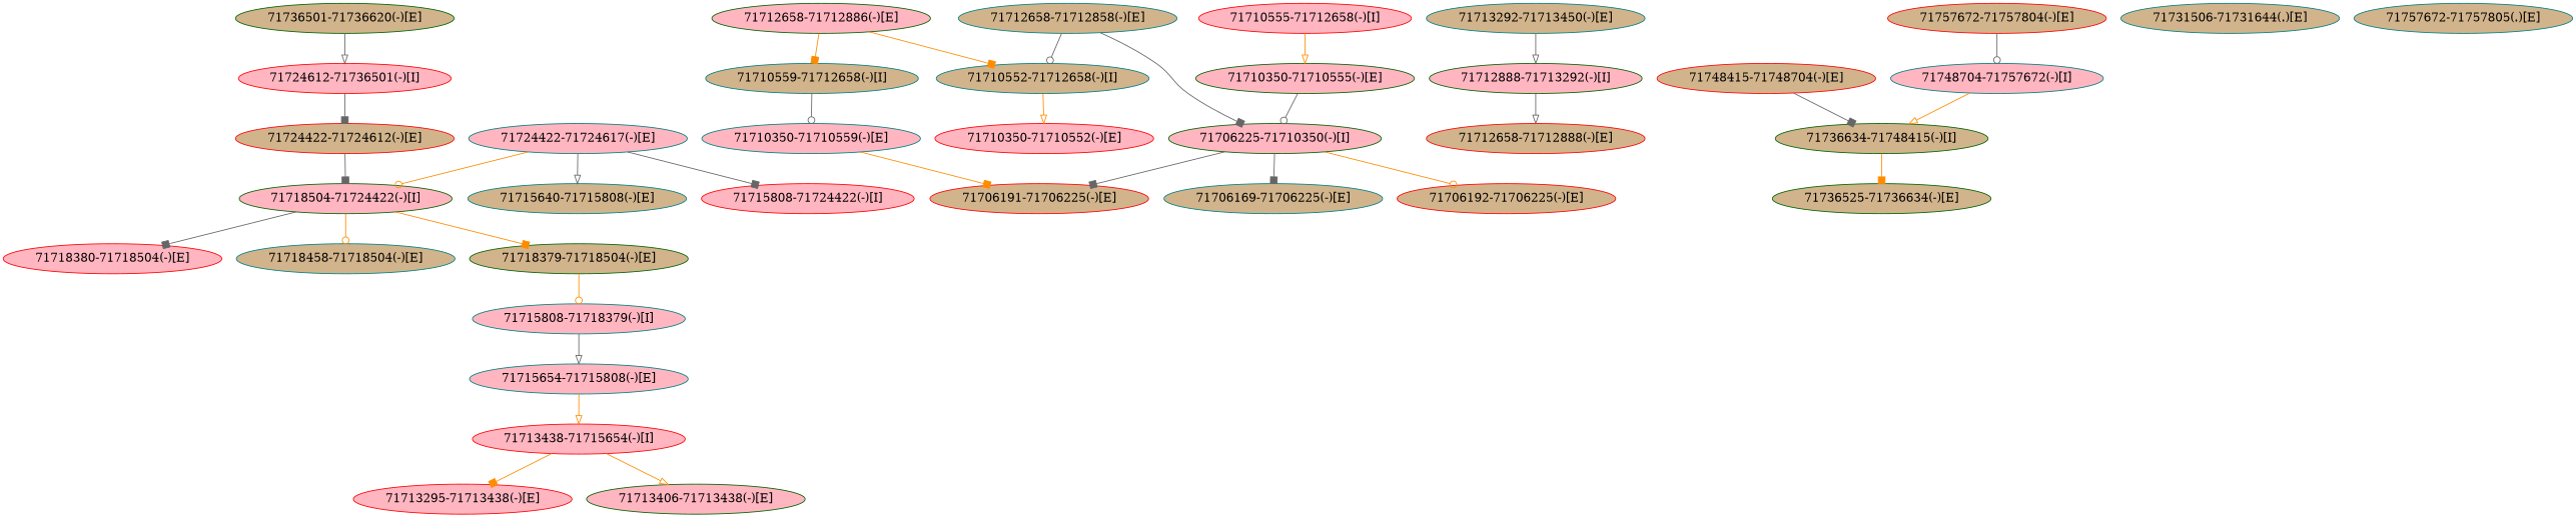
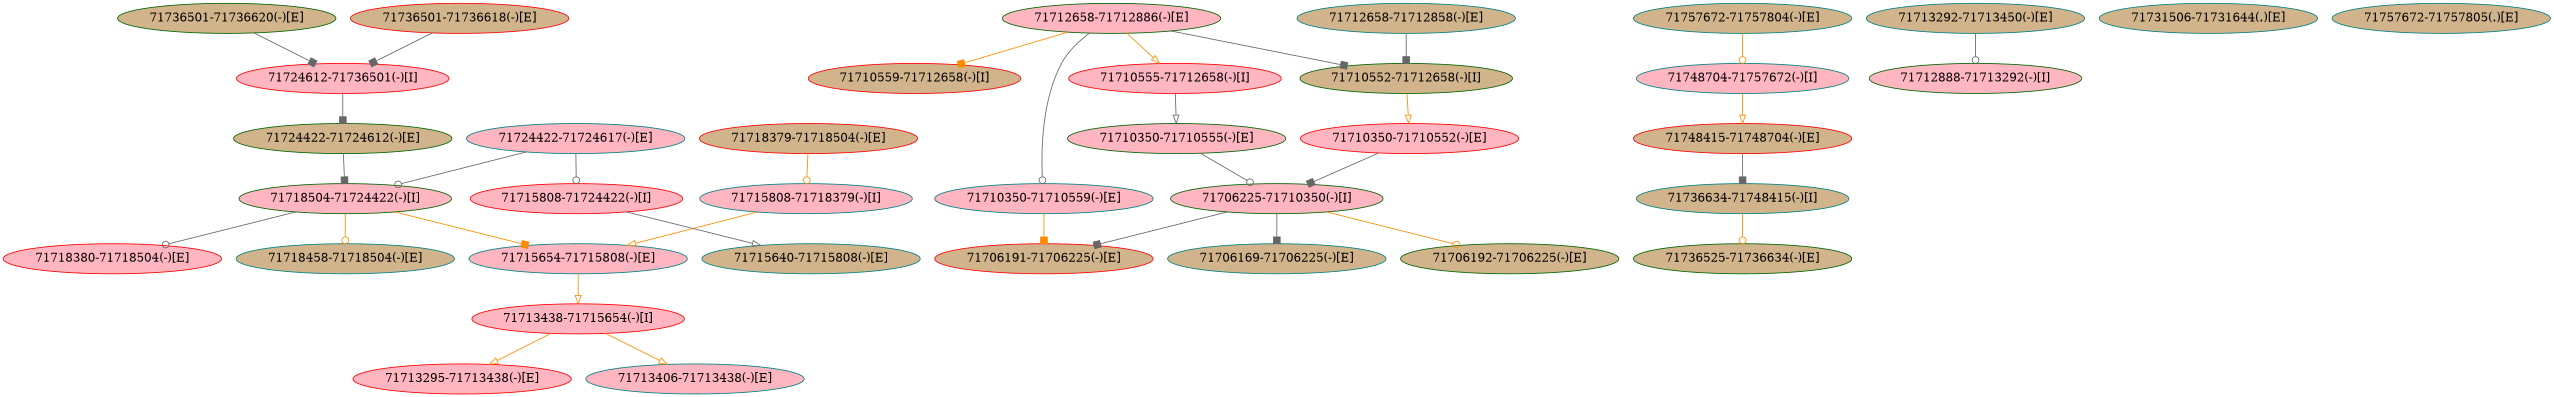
  strict digraph {
    node [color=teal fillcolor=tan scores="LNCAP_SHSCRAMBLE=234.065167093,VCAP_SHSCRAMBLE=110.390343872" style=filled]
    edge [arrowhead=box color=darkorange]
    "71715654-71715808(-)[E]" [fillcolor=lightpink scores="LNCAP_SHSCRAMBLE=58.3269186607,VCAP_SHSCRAMBLE=27.7779623468"]
    "71713438-71715654(-)[I]" [color=red fillcolor=lightpink]
    "71713295-71713438(-)[E]" [color=red fillcolor=lightpink scores="VCAP_SHSCRAMBLE=25.7938221792"]
-   "71713406-71713438(-)[E]" [color=darkgreen fillcolor=lightpink scores="LNCAP_SHSCRAMBLE=12.1198792022"]
+   "71713406-71713438(-)[E]" [fillcolor=lightpink scores="LNCAP_SHSCRAMBLE=12.1198792022"]
    "71706169-71706225(-)[E]" [scores="LNCAP_SHEZH2=13.5407396307"]
    "71710350-71710552(-)[E]" [color=red fillcolor=lightpink scores="LNCAP_SHEZH2=48.8433822394,LNCAP_SHSCRAMBLE=116.109055272,VCAP_SHEZH2=15.6014181374"]
    "71706225-71710350(-)[I]" [color=darkgreen fillcolor=lightpink scores="LNCAP_SHEZH2=156.202103597,LNCAP_SHSCRAMBLE=250.036826947,VCAP_SHEZH2=126.351873848"]
    "71706191-71706225(-)[E]" [color=red scores="VCAP_SHEZH2=9.18181730215"]
-   "71706192-71706225(-)[E]" [color=red scores="LNCAP_SHSCRAMBLE=18.9683110098"]
-   "71710559-71712658(-)[I]" [scores="VCAP_SHEZH2=55.1796397867"]
+   "71706192-71706225(-)[E]" [color=darkgreen scores="LNCAP_SHSCRAMBLE=18.9683110098"]
+   "71710559-71712658(-)[I]" [color=red scores="VCAP_SHEZH2=55.1796397867"]
    "71710350-71710559(-)[E]" [fillcolor=lightpink scores="VCAP_SHEZH2=24.4852329414"]
    "71710350-71710555(-)[E]" [color=darkgreen fillcolor=lightpink scores="VCAP_SHEZH2=15.5112188527"]
-   "71724422-71724612(-)[E]" [color=red scores="LNCAP_SHSCRAMBLE=71.9617827631,VCAP_SHEZH2=27.0215993626,VCAP_SHSCRAMBLE=34.2715119864"]
+   "71724422-71724612(-)[E]" [color=darkgreen scores="LNCAP_SHSCRAMBLE=71.9617827631,VCAP_SHEZH2=27.0215993626,VCAP_SHSCRAMBLE=34.2715119864"]
    "71718504-71724422(-)[I]" [color=darkgreen fillcolor=lightpink scores="LNCAP_SHEZH2=39.2012344543,LNCAP_SHSCRAMBLE=234.065167093,VCAP_SHEZH2=61.5808027578,VCAP_SHSCRAMBLE=110.390343872"]
    "71718380-71718504(-)[E]" [color=red fillcolor=lightpink scores="VCAP_SHEZH2=17.6351490577"]
    "71718458-71718504(-)[E]" [scores="LNCAP_SHEZH2=7.48239329834"]
-   "71718379-71718504(-)[E]" [color=darkgreen scores="LNCAP_SHSCRAMBLE=47.3432781337,VCAP_SHSCRAMBLE=22.5470473595"]
+   "71718379-71718504(-)[E]" [color=red scores="LNCAP_SHSCRAMBLE=47.3432781337,VCAP_SHSCRAMBLE=22.5470473595"]
    "71710555-71712658(-)[I]" [color=red fillcolor=lightpink scores="VCAP_SHEZH2=35.3353131913"]
    "71724612-71736501(-)[I]" [color=red fillcolor=lightpink scores="LNCAP_SHSCRAMBLE=234.065167093,VCAP_SHEZH2=61.5808027578"]
    "71712658-71712886(-)[E]" [color=darkgreen fillcolor=lightpink scores="VCAP_SHEZH2=61.5721866144"]
-   "71710552-71712658(-)[I]" [scores="LNCAP_SHEZH2=156.202103597,LNCAP_SHSCRAMBLE=250.036826947,VCAP_SHEZH2=35.8369208701"]
+   "71710552-71712658(-)[I]" [color=darkgreen scores="LNCAP_SHEZH2=156.202103597,LNCAP_SHSCRAMBLE=250.036826947,VCAP_SHEZH2=35.8369208701"]
    "71715808-71718379(-)[I]" [fillcolor=lightpink]
    "71712658-71712858(-)[E]" [scores="LNCAP_SHSCRAMBLE=114.959460665"]
    "71715640-71715808(-)[E]" [scores="LNCAP_SHEZH2=47.6046131729"]
-   "71712658-71712888(-)[E]" [color=red scores="LNCAP_SHEZH2=55.6137520548"]
    "71748704-71757672(-)[I]" [fillcolor=lightpink scores="VCAP_SHSCRAMBLE=120.890678411"]
    "71748415-71748704(-)[E]" [color=red scores="VCAP_SHSCRAMBLE=65.9196340772"]
-   "71736634-71748415(-)[I]" [color=darkgreen scores="VCAP_SHSCRAMBLE=120.890678411"]
+   "71736634-71748415(-)[I]" [scores="VCAP_SHSCRAMBLE=120.890678411"]
    "71724422-71724617(-)[E]" [fillcolor=lightpink scores="LNCAP_SHEZH2=86.9741957317"]
    "71715808-71724422(-)[I]" [color=red fillcolor=lightpink scores="LNCAP_SHEZH2=102.859967749"]
    "71736501-71736620(-)[E]" [color=darkgreen scores="VCAP_SHEZH2=16.9240543376"]
    "71713292-71713450(-)[E]" [scores="LNCAP_SHEZH2=38.2042296724"]
    "71712888-71713292(-)[I]" [color=darkgreen fillcolor=lightpink scores="LNCAP_SHEZH2=156.202103597"]
    "71736525-71736634(-)[E]" [color=darkgreen scores="VCAP_SHSCRAMBLE=24.8624225412"]
-   "71757672-71757804(-)[E]" [color=red scores="VCAP_SHSCRAMBLE=30.108621793"]
+   "71757672-71757804(-)[E]" [scores="VCAP_SHSCRAMBLE=30.108621793"]
    "71731506-71731644(.)[E]" [scores="LNCAP_SHEZH2=51.6458045767"]
    "71757672-71757805(.)[E]" [scores="LNCAP_SHEZH2=182.032748885"]
+   "71736501-71736618(-)[E]" [color=red scores="LNCAP_SHSCRAMBLE=44.3133083331"]
    "71715654-71715808(-)[E]" -> "71713438-71715654(-)[I]" [arrowhead=onormal]
-   "71713438-71715654(-)[I]" -> "71713295-71713438(-)[E]"
+   "71713438-71715654(-)[I]" -> "71713295-71713438(-)[E]" [arrowhead=onormal]
    "71713438-71715654(-)[I]" -> "71713406-71713438(-)[E]" [arrowhead=onormal]
-   "71712658-71712858(-)[E]" -> "71706225-71710350(-)[I]" [color=gray40]
+   "71710350-71710552(-)[E]" -> "71706225-71710350(-)[I]" [color=gray40]
    "71706225-71710350(-)[I]" -> "71706169-71706225(-)[E]" [color=gray40]
    "71706225-71710350(-)[I]" -> "71706191-71706225(-)[E]" [color=gray40]
    "71706225-71710350(-)[I]" -> "71706192-71706225(-)[E]" [arrowhead=odot]
-   "71710559-71712658(-)[I]" -> "71710350-71710559(-)[E]" [arrowhead=odot color=gray40]
+   "71712658-71712886(-)[E]" -> "71710350-71710559(-)[E]" [arrowhead=odot color=gray40]
    "71710350-71710559(-)[E]" -> "71706191-71706225(-)[E]"
    "71710350-71710555(-)[E]" -> "71706225-71710350(-)[I]" [arrowhead=odot color=gray40]
    "71724422-71724612(-)[E]" -> "71718504-71724422(-)[I]" [color=gray40]
-   "71718504-71724422(-)[I]" -> "71718380-71718504(-)[E]" [color=gray40]
+   "71718504-71724422(-)[I]" -> "71718380-71718504(-)[E]" [arrowhead=odot color=gray40]
    "71718504-71724422(-)[I]" -> "71718458-71718504(-)[E]" [arrowhead=odot]
-   "71718504-71724422(-)[I]" -> "71718379-71718504(-)[E]"
+   "71718504-71724422(-)[I]" -> "71715654-71715808(-)[E]"
    "71718379-71718504(-)[E]" -> "71715808-71718379(-)[I]" [arrowhead=odot]
-   "71710555-71712658(-)[I]" -> "71710350-71710555(-)[E]" [arrowhead=onormal]
+   "71710555-71712658(-)[I]" -> "71710350-71710555(-)[E]" [arrowhead=onormal color=gray40]
    "71724612-71736501(-)[I]" -> "71724422-71724612(-)[E]" [color=gray40]
    "71712658-71712886(-)[E]" -> "71710559-71712658(-)[I]"
-   "71712658-71712886(-)[E]" -> "71710552-71712658(-)[I]"
+   "71712658-71712886(-)[E]" -> "71710555-71712658(-)[I]" [arrowhead=onormal]
+   "71712658-71712886(-)[E]" -> "71710552-71712658(-)[I]" [color=gray40]
    "71710552-71712658(-)[I]" -> "71710350-71710552(-)[E]" [arrowhead=onormal]
-   "71715808-71718379(-)[I]" -> "71715654-71715808(-)[E]" [arrowhead=onormal color=gray40]
-   "71712658-71712858(-)[E]" -> "71710552-71712658(-)[I]" [arrowhead=odot color=gray40]
-   "71748704-71757672(-)[I]" -> "71736634-71748415(-)[I]" [arrowhead=onormal]
+   "71715808-71718379(-)[I]" -> "71715654-71715808(-)[E]" [arrowhead=onormal]
+   "71712658-71712858(-)[E]" -> "71710552-71712658(-)[I]" [color=gray40]
+   "71748704-71757672(-)[I]" -> "71748415-71748704(-)[E]" [arrowhead=onormal]
    "71748415-71748704(-)[E]" -> "71736634-71748415(-)[I]" [color=gray40]
-   "71736634-71748415(-)[I]" -> "71736525-71736634(-)[E]"
-   "71724422-71724617(-)[E]" -> "71718504-71724422(-)[I]" [arrowhead=odot]
-   "71724422-71724617(-)[E]" -> "71715808-71724422(-)[I]" [color=gray40]
-   "71724422-71724617(-)[E]" -> "71715640-71715808(-)[E]" [arrowhead=onormal color=gray40]
-   "71736501-71736620(-)[E]" -> "71724612-71736501(-)[I]" [arrowhead=onormal color=gray40]
-   "71713292-71713450(-)[E]" -> "71712888-71713292(-)[I]" [arrowhead=onormal color=gray40]
-   "71712888-71713292(-)[I]" -> "71712658-71712888(-)[E]" [arrowhead=onormal color=gray40]
-   "71757672-71757804(-)[E]" -> "71748704-71757672(-)[I]" [arrowhead=odot color=gray40]
+   "71736634-71748415(-)[I]" -> "71736525-71736634(-)[E]" [arrowhead=odot]
+   "71724422-71724617(-)[E]" -> "71718504-71724422(-)[I]" [arrowhead=odot color=gray40]
+   "71724422-71724617(-)[E]" -> "71715808-71724422(-)[I]" [arrowhead=odot color=gray40]
+   "71715808-71724422(-)[I]" -> "71715640-71715808(-)[E]" [arrowhead=onormal color=gray40]
+   "71736501-71736620(-)[E]" -> "71724612-71736501(-)[I]" [color=gray40]
+   "71713292-71713450(-)[E]" -> "71712888-71713292(-)[I]" [arrowhead=odot color=gray40]
+   "71757672-71757804(-)[E]" -> "71748704-71757672(-)[I]" [arrowhead=odot]
+   "71736501-71736618(-)[E]" -> "71724612-71736501(-)[I]" [color=gray40]
  }
